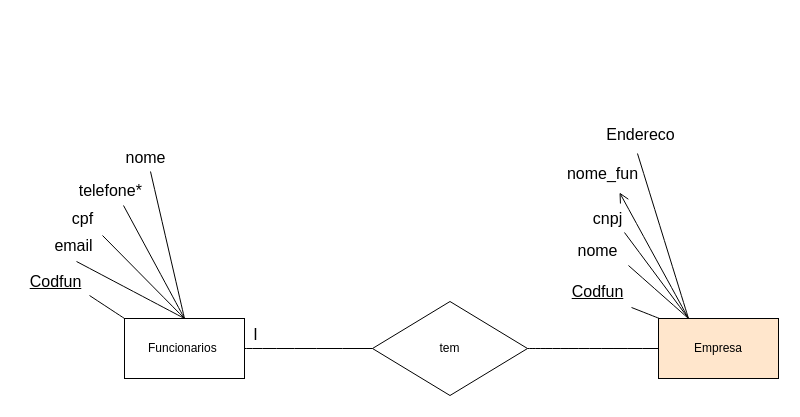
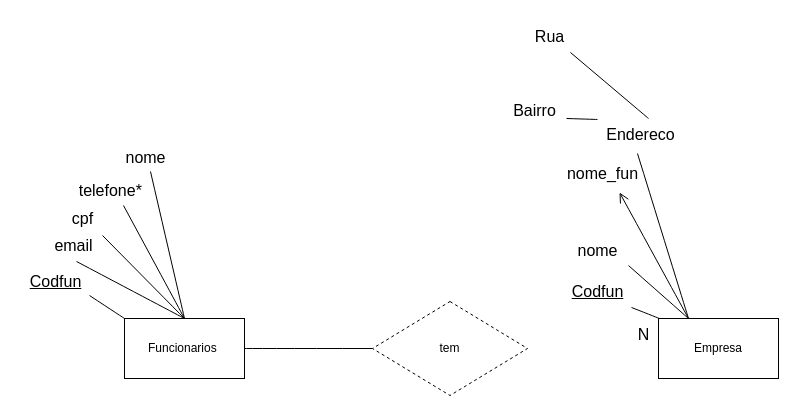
  <mxCell id="0" />
  <mxCell id="1" parent="0" />
  <mxCell id="2" value="Funcionarios&amp;nbsp;" style="whiteSpace=wrap;html=1;" vertex="1" parent="1"><mxGeometry x="124" y="318" width="120" height="60" as="geometry" /></mxCell>
- <mxCell id="3" value="tem" style="rhombus;whiteSpace=wrap;html=1;" vertex="1" parent="1"><mxGeometry x="372" y="301" width="155" height="94" as="geometry" /></mxCell>
+ <mxCell id="3" value="tem" style="rhombus;whiteSpace=wrap;html=1;dashed=1;" vertex="1" parent="1"><mxGeometry x="372" y="301" width="155" height="94" as="geometry" /></mxCell>
  <mxCell id="4" value="" style="endArrow=none;html=1;rounded=0;fontSize=12;startSize=8;endSize=8;curved=1;exitX=1;exitY=0.5;exitDx=0;exitDy=0;entryX=0;entryY=0.5;entryDx=0;entryDy=0;" edge="1" parent="1" source="2" target="3"><mxGeometry width="50" height="50" relative="1" as="geometry"><mxPoint x="273" y="351" as="sourcePoint" /><mxPoint x="323" y="301" as="targetPoint" /></mxGeometry></mxCell>
- <mxCell id="5" value="Empresa" style="whiteSpace=wrap;html=1;fillColor=#ffe6cc;" vertex="1" parent="1"><mxGeometry x="658" y="318" width="120" height="60" as="geometry" /></mxCell>
- <mxCell id="6" value="" style="endArrow=none;html=1;rounded=0;fontSize=12;startSize=8;endSize=8;curved=1;exitX=1;exitY=0.5;exitDx=0;exitDy=0;entryX=0;entryY=0.5;entryDx=0;entryDy=0;" edge="1" parent="1" source="3" target="5"><mxGeometry width="50" height="50" relative="1" as="geometry"><mxPoint x="529" y="358" as="sourcePoint" /><mxPoint x="579" y="308" as="targetPoint" /></mxGeometry></mxCell>
+ <mxCell id="5" value="Empresa" style="whiteSpace=wrap;html=1;" vertex="1" parent="1"><mxGeometry x="658" y="318" width="120" height="60" as="geometry" /></mxCell>
  <mxCell id="7" value="Codfun" style="text;html=1;align=center;verticalAlign=middle;resizable=0;points=[];autosize=1;strokeColor=none;fillColor=none;fontSize=16;fontStyle=4" vertex="1" parent="1"><mxGeometry x="20" y="265" width="70" height="31" as="geometry" /></mxCell>
  <mxCell id="8" value="Codfun" style="text;html=1;align=center;verticalAlign=middle;resizable=0;points=[];autosize=1;strokeColor=none;fillColor=none;fontSize=16;fontStyle=4" vertex="1" parent="1"><mxGeometry x="562" y="275" width="70" height="31" as="geometry" /></mxCell>
  <mxCell id="9" value="" style="endArrow=none;html=1;rounded=0;fontSize=12;startSize=8;endSize=8;curved=1;entryX=0.986;entryY=1.032;entryDx=0;entryDy=0;entryPerimeter=0;exitX=0.008;exitY=0;exitDx=0;exitDy=0;exitPerimeter=0;" edge="1" parent="1" source="5" target="8"><mxGeometry width="50" height="50" relative="1" as="geometry"><mxPoint x="655" y="313" as="sourcePoint" /><mxPoint x="705" y="263" as="targetPoint" /></mxGeometry></mxCell>
  <mxCell id="10" value="" style="endArrow=none;html=1;rounded=0;fontSize=12;startSize=8;endSize=8;curved=1;entryX=0.986;entryY=0.968;entryDx=0;entryDy=0;entryPerimeter=0;exitX=0;exitY=0;exitDx=0;exitDy=0;" edge="1" parent="1" source="2" target="7"><mxGeometry width="50" height="50" relative="1" as="geometry"><mxPoint x="125" y="318" as="sourcePoint" /><mxPoint x="161" y="267" as="targetPoint" /></mxGeometry></mxCell>
  <mxCell id="11" value="cpf" style="text;html=1;align=center;verticalAlign=middle;resizable=0;points=[];autosize=1;strokeColor=none;fillColor=none;fontSize=16;" vertex="1" parent="1"><mxGeometry x="62" y="202" width="39" height="31" as="geometry" /></mxCell>
  <mxCell id="12" value="email" style="text;html=1;align=center;verticalAlign=middle;resizable=0;points=[];autosize=1;strokeColor=none;fillColor=none;fontSize=16;" vertex="1" parent="1"><mxGeometry x="45" y="229" width="56" height="31" as="geometry" /></mxCell>
  <mxCell id="13" value="telefone*&amp;nbsp;" style="text;html=1;align=center;verticalAlign=middle;resizable=0;points=[];autosize=1;strokeColor=none;fillColor=none;fontSize=16;" vertex="1" parent="1"><mxGeometry x="69" y="174" width="86" height="31" as="geometry" /></mxCell>
  <mxCell id="14" value="" style="endArrow=none;html=1;rounded=0;fontSize=12;startSize=8;endSize=8;curved=1;exitX=0.5;exitY=0;exitDx=0;exitDy=0;entryX=0.554;entryY=1.032;entryDx=0;entryDy=0;entryPerimeter=0;" edge="1" parent="1" source="2" target="12"><mxGeometry width="50" height="50" relative="1" as="geometry"><mxPoint x="73" y="159" as="sourcePoint" /><mxPoint x="123" y="109" as="targetPoint" /></mxGeometry></mxCell>
  <mxCell id="15" value="" style="endArrow=none;html=1;rounded=0;fontSize=12;startSize=8;endSize=8;curved=1;entryX=1.026;entryY=1.065;entryDx=0;entryDy=0;entryPerimeter=0;exitX=0.5;exitY=0;exitDx=0;exitDy=0;" edge="1" parent="1" source="2" target="11"><mxGeometry width="50" height="50" relative="1" as="geometry"><mxPoint x="158" y="317" as="sourcePoint" /><mxPoint x="106" y="257" as="targetPoint" /></mxGeometry></mxCell>
  <mxCell id="16" value="" style="endArrow=none;html=1;rounded=0;fontSize=12;startSize=8;endSize=8;curved=1;entryX=0.628;entryY=1;entryDx=0;entryDy=0;entryPerimeter=0;exitX=0.5;exitY=0;exitDx=0;exitDy=0;" edge="1" parent="1" source="2" target="13"><mxGeometry width="50" height="50" relative="1" as="geometry"><mxPoint x="167" y="316" as="sourcePoint" /><mxPoint x="150" y="218" as="targetPoint" /></mxGeometry></mxCell>
  <mxCell id="17" value="" style="endArrow=none;html=1;rounded=0;fontSize=12;startSize=8;endSize=8;curved=1;entryX=0.586;entryY=0.968;entryDx=0;entryDy=0;entryPerimeter=0;exitX=0.5;exitY=0;exitDx=0;exitDy=0;" edge="1" parent="1" source="2" target="18"><mxGeometry width="50" height="50" relative="1" as="geometry"><mxPoint x="180" y="291" as="sourcePoint" /><mxPoint x="184" y="229" as="targetPoint" /></mxGeometry></mxCell>
  <mxCell id="18" value="nome" style="text;html=1;align=center;verticalAlign=middle;resizable=0;points=[];autosize=1;strokeColor=none;fillColor=none;fontSize=16;" vertex="1" parent="1"><mxGeometry x="116" y="141" width="58" height="31" as="geometry" /></mxCell>
  <mxCell id="19" value="nome" style="text;html=1;align=center;verticalAlign=middle;resizable=0;points=[];autosize=1;strokeColor=none;fillColor=none;fontSize=16;" vertex="1" parent="1"><mxGeometry x="568" y="234" width="58" height="31" as="geometry" /></mxCell>
  <mxCell id="20" value="" style="endArrow=none;html=1;rounded=0;fontSize=12;startSize=8;endSize=8;curved=1;entryX=1.034;entryY=1;entryDx=0;entryDy=0;entryPerimeter=0;exitX=0.25;exitY=0;exitDx=0;exitDy=0;" edge="1" parent="1" source="5" target="19"><mxGeometry width="50" height="50" relative="1" as="geometry"><mxPoint x="669" y="319" as="sourcePoint" /><mxPoint x="634" y="252" as="targetPoint" /></mxGeometry></mxCell>
- <mxCell id="21" value="cnpj" style="text;html=1;align=center;verticalAlign=middle;resizable=0;points=[];autosize=1;strokeColor=none;fillColor=none;fontSize=16;" vertex="1" parent="1"><mxGeometry x="583" y="202" width="47" height="31" as="geometry" /></mxCell>
- <mxCell id="22" value="" style="endArrow=none;html=1;rounded=0;fontSize=12;startSize=8;endSize=8;curved=1;exitX=0.25;exitY=0;exitDx=0;exitDy=0;entryX=0.872;entryY=0.968;entryDx=0;entryDy=0;entryPerimeter=0;" edge="1" parent="1" source="5" target="21"><mxGeometry width="50" height="50" relative="1" as="geometry"><mxPoint x="733" y="313" as="sourcePoint" /><mxPoint x="661" y="256" as="targetPoint" /></mxGeometry></mxCell>
  <mxCell id="23" value="nome_fun" style="text;html=1;align=center;verticalAlign=middle;resizable=0;points=[];autosize=1;strokeColor=none;fillColor=none;fontSize=16;" vertex="1" parent="1"><mxGeometry x="557" y="157" width="89" height="31" as="geometry" /></mxCell>
  <mxCell id="24" value="" style="endArrow=open;html=1;rounded=0;fontSize=12;startSize=8;endSize=8;curved=1;exitX=0.25;exitY=0;exitDx=0;exitDy=0;entryX=0.697;entryY=1.129;entryDx=0;entryDy=0;entryPerimeter=0;" edge="1" parent="1" source="5" target="23"><mxGeometry width="50" height="50" relative="1" as="geometry"><mxPoint x="727" y="318" as="sourcePoint" /><mxPoint x="655" y="261" as="targetPoint" /></mxGeometry></mxCell>
  <mxCell id="25" value="Endereco" style="text;html=1;align=center;verticalAlign=middle;resizable=0;points=[];autosize=1;strokeColor=none;fillColor=none;fontSize=16;" vertex="1" parent="1"><mxGeometry x="596" y="118" width="87" height="31" as="geometry" /></mxCell>
+ <mxCell id="26" value="Rua" style="text;html=1;align=center;verticalAlign=middle;resizable=0;points=[];autosize=1;strokeColor=none;fillColor=none;fontSize=16;" vertex="1" parent="1"><mxGeometry x="525" y="20" width="47" height="31" as="geometry" /></mxCell>
+ <mxCell id="27" value="Bairro" style="text;html=1;align=center;verticalAlign=middle;resizable=0;points=[];autosize=1;strokeColor=none;fillColor=none;fontSize=16;" vertex="1" parent="1"><mxGeometry x="503" y="94" width="61" height="31" as="geometry" /></mxCell>
+ <mxCell id="28" value="" style="endArrow=none;html=1;rounded=0;fontSize=12;startSize=8;endSize=8;curved=1;exitX=0.598;exitY=0;exitDx=0;exitDy=0;exitPerimeter=0;entryX=0.957;entryY=1.032;entryDx=0;entryDy=0;entryPerimeter=0;" edge="1" parent="1" source="25" target="26"><mxGeometry width="50" height="50" relative="1" as="geometry"><mxPoint x="632" y="118" as="sourcePoint" /><mxPoint x="560" y="61" as="targetPoint" /></mxGeometry></mxCell>
+ <mxCell id="29" value="" style="endArrow=none;html=1;rounded=0;fontSize=12;startSize=8;endSize=8;curved=1;exitX=0.011;exitY=0.032;exitDx=0;exitDy=0;exitPerimeter=0;entryX=1.033;entryY=0.774;entryDx=0;entryDy=0;entryPerimeter=0;" edge="1" parent="1" source="25" target="27"><mxGeometry width="50" height="50" relative="1" as="geometry"><mxPoint x="543" y="69" as="sourcePoint" /><mxPoint x="471" y="12" as="targetPoint" /></mxGeometry></mxCell>
  <mxCell id="30" value="" style="endArrow=none;html=1;rounded=0;fontSize=12;startSize=8;endSize=8;curved=1;exitX=0.25;exitY=0;exitDx=0;exitDy=0;entryX=0.471;entryY=1.129;entryDx=0;entryDy=0;entryPerimeter=0;" edge="1" parent="1" source="5" target="25"><mxGeometry width="50" height="50" relative="1" as="geometry"><mxPoint x="741" y="250" as="sourcePoint" /><mxPoint x="669" y="193" as="targetPoint" /></mxGeometry></mxCell>
- <mxCell id="31" value="I" style="text;html=1;align=center;verticalAlign=middle;resizable=0;points=[];autosize=1;strokeColor=none;fillColor=none;fontSize=16;" vertex="1" parent="1"><mxGeometry x="244" y="318" width="22" height="31" as="geometry" /></mxCell>
+ <mxCell id="32" value="N" style="text;html=1;align=center;verticalAlign=middle;resizable=0;points=[];autosize=1;strokeColor=none;fillColor=none;fontSize=16;" vertex="1" parent="1"><mxGeometry x="628" y="318" width="30" height="31" as="geometry" /></mxCell>
